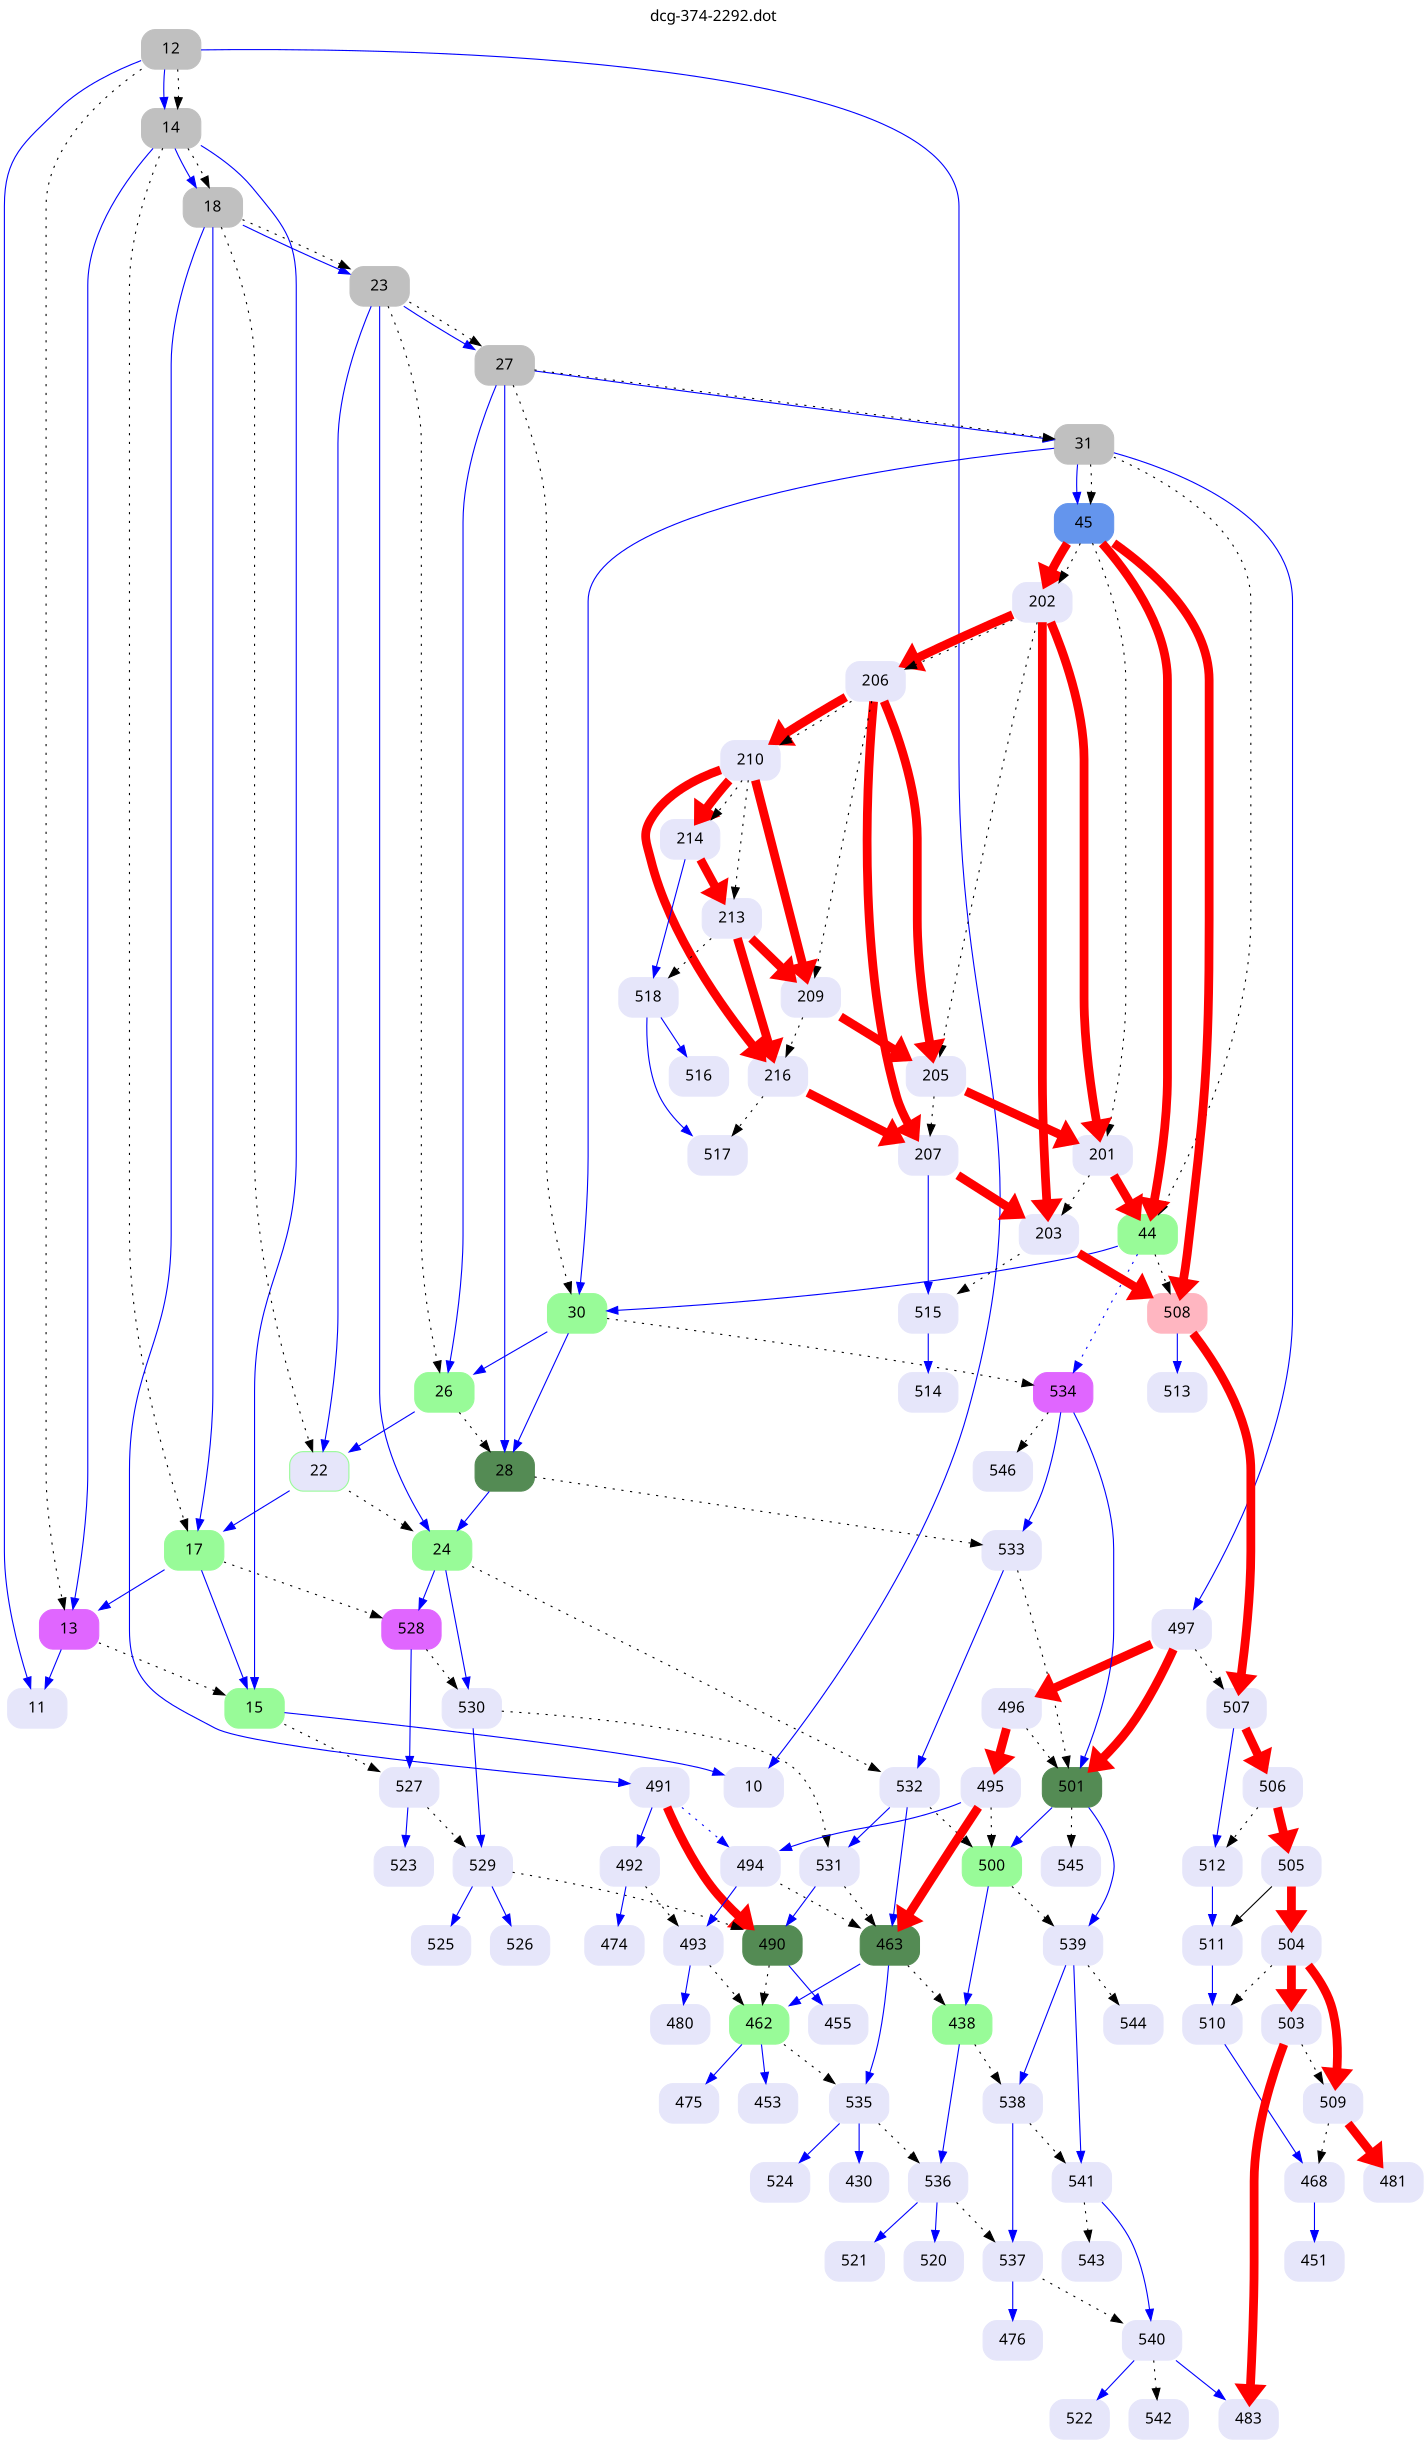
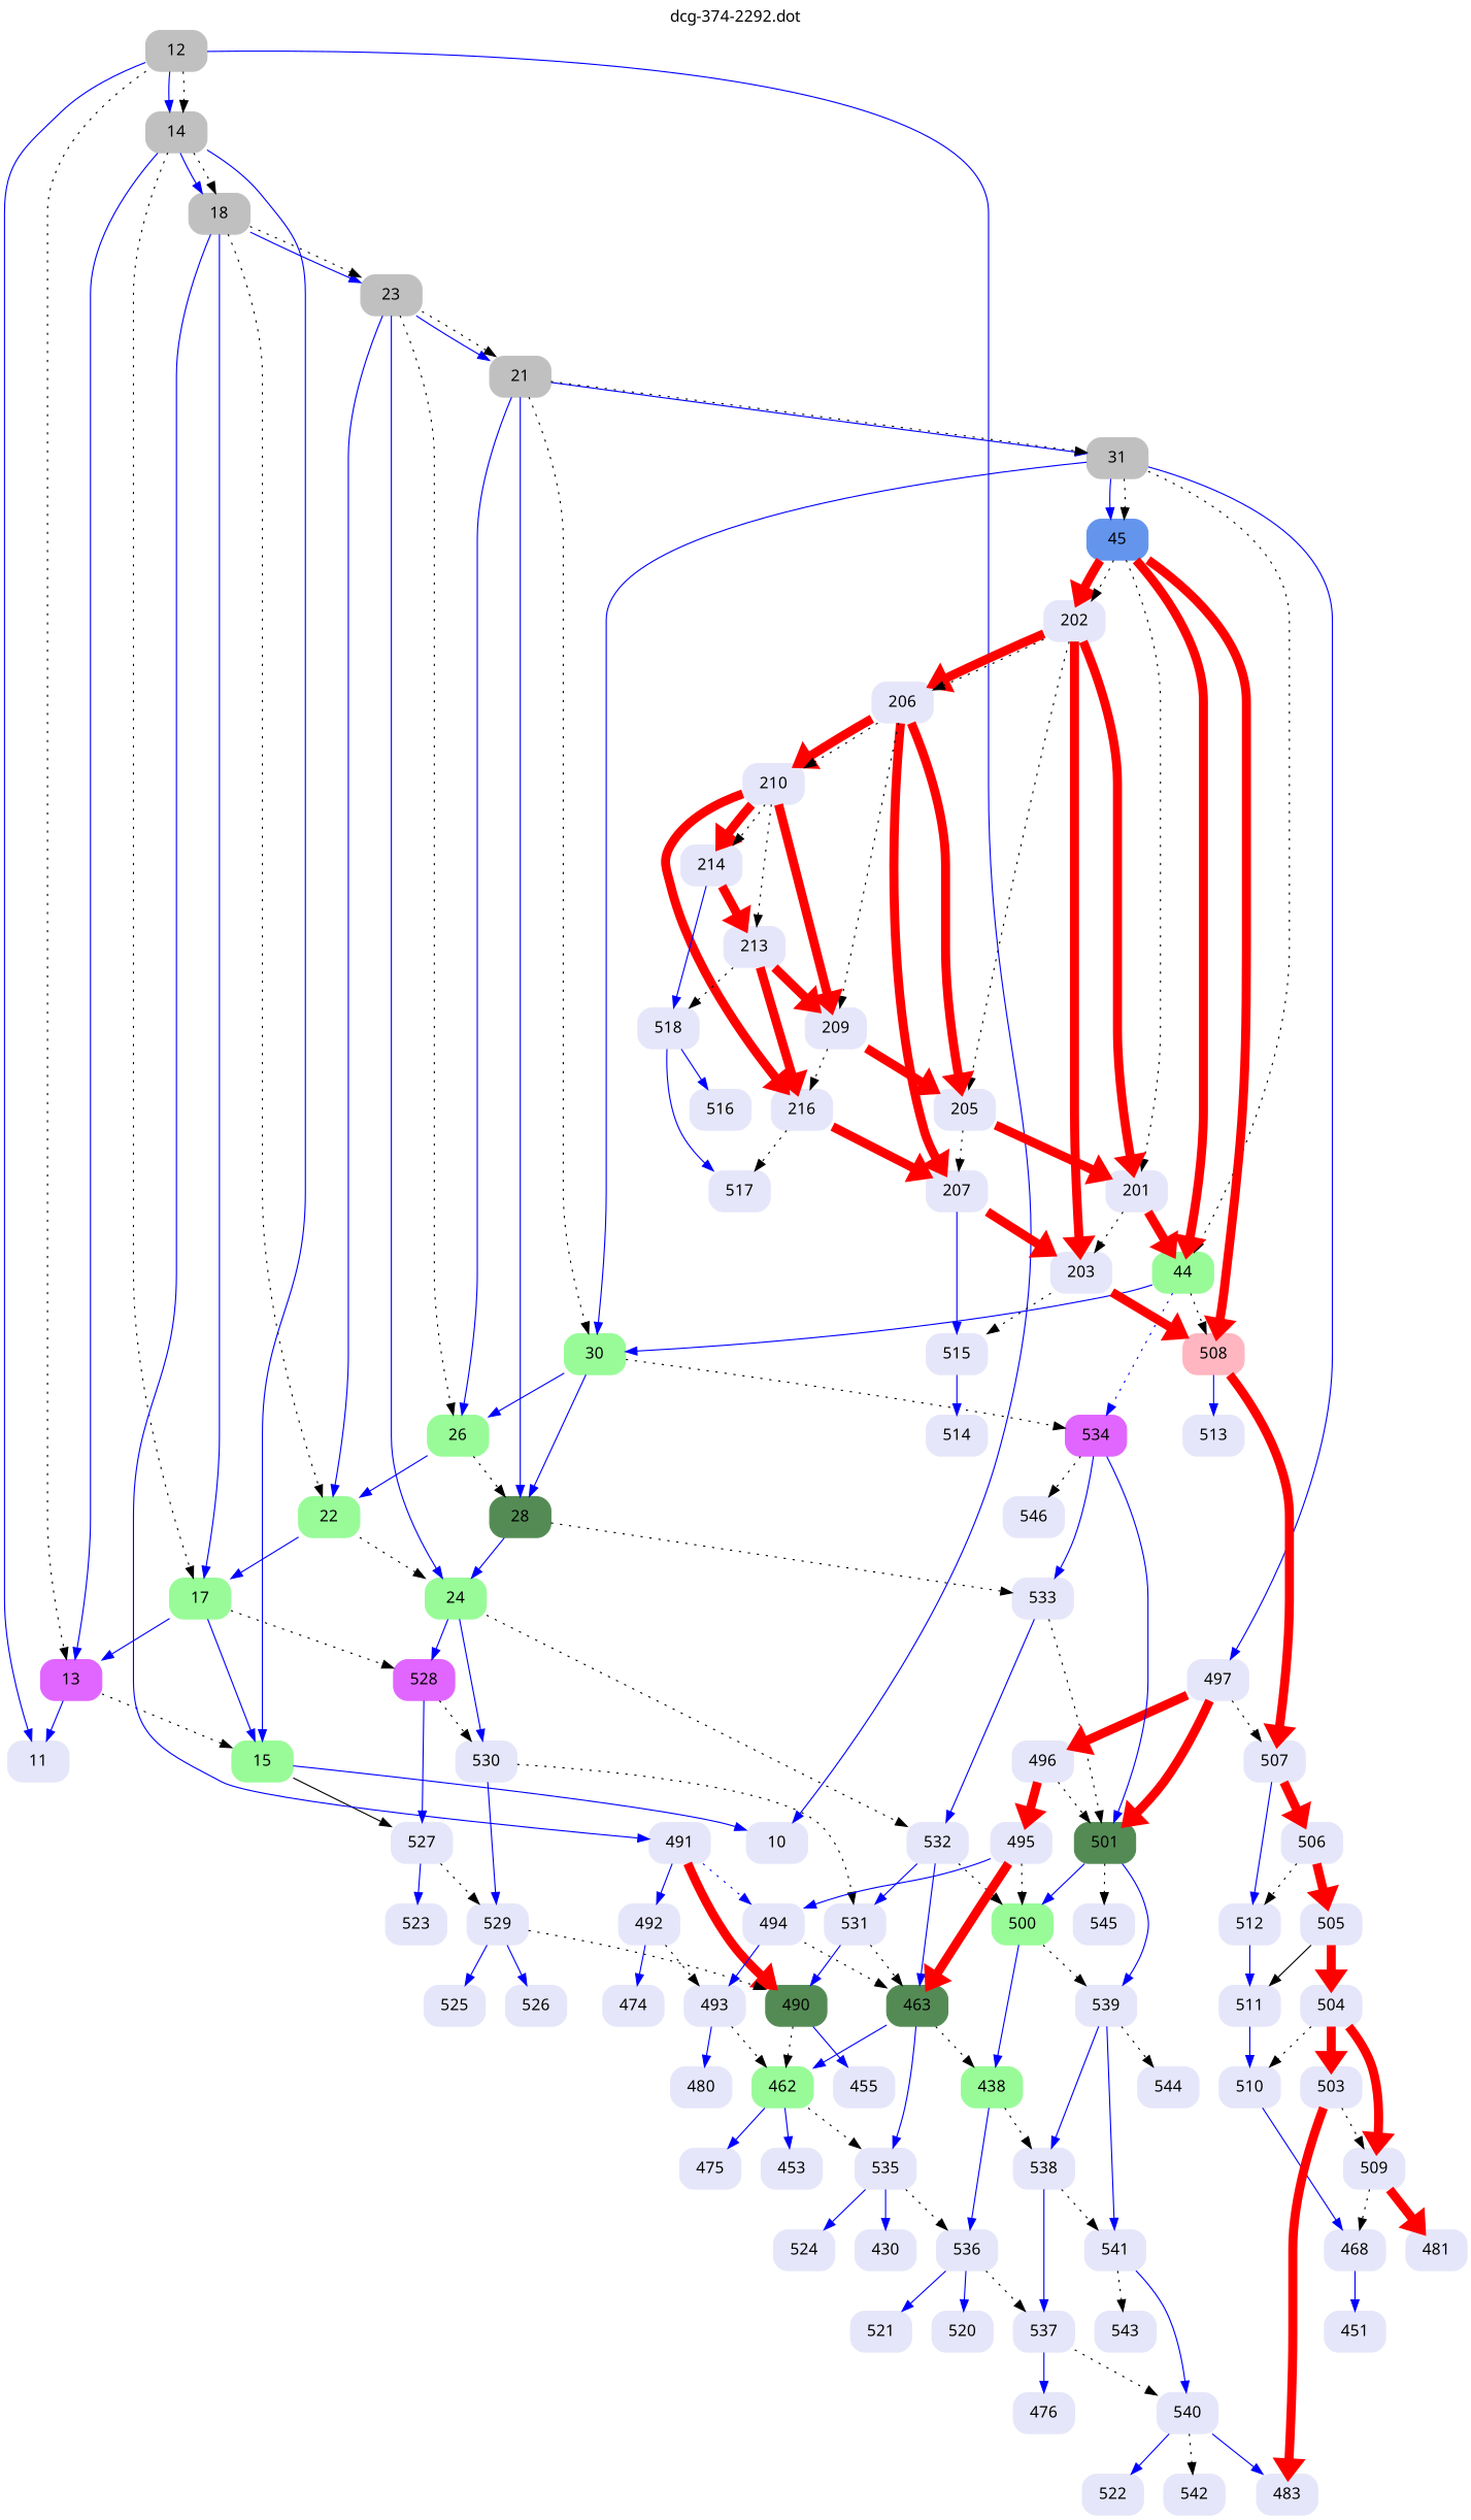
  digraph {
    fontname="Noto Sans"
    label="dcg-374-2292.dot"
    labelloc=t
    node [color=lavender fontname="Noto Sans" shape=box style="rounded,filled"]
    edge [color=blue fontname="Noto Sans" penwidth=1]
    n1 [color=grey label=12]
    n2 [label=11]
    n3 [label=10]
    n4 [color=grey label=14]
    n5 [color=mediumorchid1 label=13]
    n6 [color=palegreen label=15]
    n7 [color=grey label=18]
    n8 [color=palegreen label=17]
    n9 [label=527]
    n10 [label=491]
    n11 [color=grey label=23]
-   n12 [color=palegreen label=22 fillcolor=lavender]
+   n12 [color=palegreen label=22]
    n13 [color=mediumorchid1 label=528]
    n14 [label=529]
    n15 [label=523]
    n16 [color=palegreen4 label=490]
    n17 [label=494]
    n18 [label=492]
    n19 [color=palegreen label=24]
-   n20 [color=grey label=27]
+   n20 [color=grey label=21]
    n21 [color=palegreen label=26]
    n22 [label=530]
    n23 [color=palegreen label=462]
    n24 [label=455]
    n25 [color=palegreen4 label=463]
    n26 [label=493]
    n27 [label=474]
    n28 [label=532]
    n29 [color=palegreen4 label=28]
    n30 [color=grey label=31]
    n31 [color=palegreen label=30]
    n32 [color=palegreen label=500]
    n33 [label=531]
    n34 [label=533]
    n35 [label=497]
    n36 [color=cornflowerblue label=45]
    n37 [color=palegreen label=44]
    n38 [color=mediumorchid1 label=534]
    n39 [color=palegreen4 label=501]
    n40 [label=507]
    n41 [label=496]
    n42 [color=lightpink label=508]
    n43 [label=202]
    n44 [label=201]
    n45 [label=546]
    n46 [label=506]
    n47 [label=512]
    n48 [label=539]
    n49 [label=545]
    n50 [label=495]
    n51 [label=513]
    n52 [label=203]
    n53 [label=206]
    n54 [label=205]
    n55 [label=515]
    n56 [label=207]
    n57 [label=210]
    n58 [label=209]
    n59 [label=514]
    n60 [label=216]
    n61 [label=214]
    n62 [label=213]
    n63 [label=517]
    n64 [label=518]
    n65 [label=516]
    n66 [label=505]
    n67 [label=511]
    n68 [label=504]
    n69 [label=510]
    n70 [label=468]
    n71 [label=451]
    n72 [label=503]
    n73 [label=509]
    n74 [label=483]
    n75 [label=481]
    n76 [color=palegreen label=438]
    n77 [label=538]
    n78 [label=541]
    n79 [label=544]
    n80 [label=536]
    n81 [label=537]
    n82 [label=540]
    n83 [label=543]
    n84 [label=476]
    n85 [label=522]
    n86 [label=542]
    n87 [label=520]
    n88 [label=521]
    n89 [label=535]
    n90 [label=453]
    n91 [label=475]
    n92 [label=524]
    n93 [label=430]
    n94 [label=526]
    n95 [label=525]
    n96 [label=480]
    n1 -> n2
    n1 -> n3
    n1 -> n4
    n1 -> n4 [style=dotted color="" penwidth=""]
    n1 -> n5 [style=dotted color="" penwidth=""]
    n4 -> n5
    n4 -> n6
    n4 -> n7
    n4 -> n7 [style=dotted color="" penwidth=""]
    n4 -> n8 [style=dotted color="" penwidth=""]
    n5 -> n2
    n5 -> n6 [style=dotted color="" penwidth=""]
    n6 -> n3
-   n6 -> n9 [style=dotted color="" penwidth=""]
+   n6 -> n9 [style=solid color="" penwidth=""]
    n7 -> n8
    n7 -> n10
    n7 -> n11
    n7 -> n11 [style=dotted color="" penwidth=""]
    n7 -> n12 [style=dotted color="" penwidth=""]
    n8 -> n5
    n8 -> n6
    n8 -> n13 [style=dotted color="" penwidth=""]
    n9 -> n14 [style=dotted color="" penwidth=""]
    n9 -> n15
    n10 -> n16 [color=red penwidth=8]
    n10 -> n17 [style=dotted penwidth=""]
    n10 -> n18
    n11 -> n12
    n11 -> n19
    n11 -> n20
    n11 -> n20 [style=dotted color="" penwidth=""]
    n11 -> n21 [style=dotted color="" penwidth=""]
    n12 -> n8
    n12 -> n19 [style=dotted color="" penwidth=""]
    n13 -> n9
    n13 -> n22 [style=dotted color="" penwidth=""]
    n14 -> n16 [style=dotted color="" penwidth=""]
    n14 -> n94
    n14 -> n95
    n16 -> n23 [style=dotted color="" penwidth=""]
    n16 -> n24
    n17 -> n25 [style=dotted color="" penwidth=""]
    n17 -> n26
    n18 -> n26 [style=dotted color="" penwidth=""]
    n18 -> n27
    n19 -> n13
    n19 -> n22
    n19 -> n28 [style=dotted color="" penwidth=""]
    n20 -> n21
    n20 -> n29
    n20 -> n30
    n20 -> n30 [style=dotted color="" penwidth=""]
    n20 -> n31 [style=dotted color="" penwidth=""]
    n21 -> n12
    n21 -> n29 [style=dotted color="" penwidth=""]
    n22 -> n14
    n22 -> n33 [style=dotted color="" penwidth=""]
    n23 -> n89 [style=dotted color="" penwidth=""]
    n23 -> n90
    n23 -> n91
    n25 -> n23
    n25 -> n76 [style=dotted color="" penwidth=""]
    n25 -> n89
    n26 -> n23 [style=dotted color="" penwidth=""]
    n26 -> n96
    n28 -> n25
    n28 -> n32 [style=dotted color="" penwidth=""]
    n28 -> n33
    n29 -> n19
    n29 -> n34 [style=dotted color="" penwidth=""]
    n30 -> n31
    n30 -> n35
    n30 -> n36
    n30 -> n36 [style=dotted color="" penwidth=""]
    n30 -> n37 [style=dotted color="" penwidth=""]
    n31 -> n21
    n31 -> n29
    n31 -> n38 [style=dotted color="" penwidth=""]
    n32 -> n48 [style=dotted color="" penwidth=""]
    n32 -> n76
    n33 -> n16
    n33 -> n25 [style=dotted color="" penwidth=""]
    n34 -> n28
    n34 -> n39 [style=dotted color="" penwidth=""]
    n35 -> n39 [color=red penwidth=8]
    n35 -> n40 [style=dotted color="" penwidth=""]
    n35 -> n41 [color=red penwidth=8]
    n36 -> n37 [color=red penwidth=8]
    n36 -> n42 [color=red penwidth=8]
    n36 -> n43 [color=red penwidth=8]
    n36 -> n43 [style=dotted color="" penwidth=""]
    n36 -> n44 [style=dotted color="" penwidth=""]
    n37 -> n31
    n37 -> n38 [style=dotted]
    n37 -> n42 [style=dotted color="" penwidth=""]
    n38 -> n34
    n38 -> n39
    n38 -> n45 [style=dotted color="" penwidth=""]
    n39 -> n32
    n39 -> n48
    n39 -> n49 [style=dotted color="" penwidth=""]
    n40 -> n46 [color=red penwidth=8]
    n40 -> n47
    n41 -> n39 [style=dotted color="" penwidth=""]
    n41 -> n50 [color=red penwidth=8]
    n42 -> n40 [color=red penwidth=8]
    n42 -> n51
    n43 -> n44 [color=red penwidth=8]
    n43 -> n52 [color=red penwidth=8]
    n43 -> n53 [color=red penwidth=8]
    n43 -> n53 [style=dotted color="" penwidth=""]
    n43 -> n54 [style=dotted color="" penwidth=""]
    n44 -> n37 [color=red penwidth=8]
    n44 -> n52 [style=dotted color="" penwidth=""]
    n46 -> n47 [style=dotted color="" penwidth=""]
    n46 -> n66 [color=red penwidth=8]
    n47 -> n67
    n48 -> n77
    n48 -> n78
    n48 -> n79 [style=dotted color="" penwidth=""]
    n50 -> n17
    n50 -> n25 [color=red penwidth=8]
    n50 -> n32 [style=dotted color="" penwidth=""]
    n52 -> n42 [color=red penwidth=8]
    n52 -> n55 [style=dotted color="" penwidth=""]
    n53 -> n54 [color=red penwidth=8]
    n53 -> n56 [color=red penwidth=8]
    n53 -> n57 [color=red penwidth=8]
    n53 -> n57 [style=dotted color="" penwidth=""]
    n53 -> n58 [style=dotted color="" penwidth=""]
    n54 -> n44 [color=red penwidth=8]
    n54 -> n56 [style=dotted color="" penwidth=""]
    n55 -> n59
    n56 -> n52 [color=red penwidth=8]
    n56 -> n55
    n57 -> n58 [color=red penwidth=8]
    n57 -> n60 [color=red penwidth=8]
    n57 -> n61 [color=red penwidth=8]
    n57 -> n61 [style=dotted color="" penwidth=""]
    n57 -> n62 [style=dotted color="" penwidth=""]
    n58 -> n54 [color=red penwidth=8]
    n58 -> n60 [style=dotted color="" penwidth=""]
    n60 -> n56 [color=red penwidth=8]
    n60 -> n63 [style=dotted color="" penwidth=""]
    n61 -> n62 [color=red penwidth=8]
    n61 -> n64
    n62 -> n58 [color=red penwidth=8]
    n62 -> n60 [color=red penwidth=8]
    n62 -> n64 [style=dotted color="" penwidth=""]
    n64 -> n63
    n64 -> n65
    n66 -> n67 [style=solid color="" penwidth=""]
    n66 -> n68 [color=red penwidth=8]
    n67 -> n69
    n68 -> n69 [style=dotted color="" penwidth=""]
    n68 -> n72 [color=red penwidth=8]
    n68 -> n73 [color=red penwidth=8]
    n69 -> n70
    n70 -> n71
    n72 -> n73 [style=dotted color="" penwidth=""]
    n72 -> n74 [color=red penwidth=8]
    n73 -> n70 [style=dotted color="" penwidth=""]
    n73 -> n75 [color=red penwidth=8]
    n76 -> n77 [style=dotted color="" penwidth=""]
    n76 -> n80
    n77 -> n78 [style=dotted color="" penwidth=""]
    n77 -> n81
    n78 -> n82
    n78 -> n83 [style=dotted color="" penwidth=""]
    n80 -> n81 [style=dotted color="" penwidth=""]
    n80 -> n87
    n80 -> n88
    n81 -> n82 [style=dotted color="" penwidth=""]
    n81 -> n84
    n82 -> n74
    n82 -> n85
    n82 -> n86 [style=dotted color="" penwidth=""]
    n89 -> n80 [style=dotted color="" penwidth=""]
    n89 -> n92
    n89 -> n93
  }
